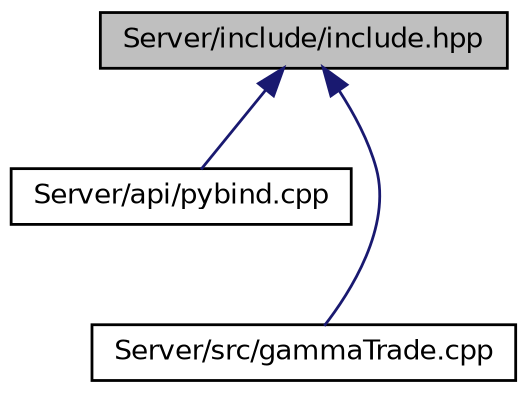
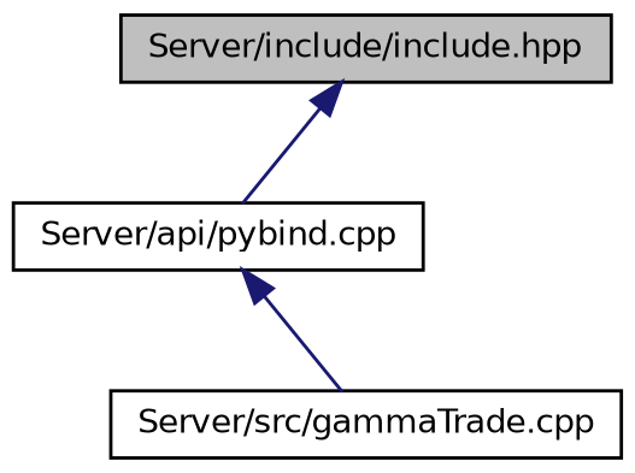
  digraph {
    node [color=black fillcolor=white fontname=Helvetica fontsize=10 shape=record style=filled]
    edge [color=midnightblue dir=back fontname=Helvetica fontsize=10 labelfontname=Helvetica labelfontsize=10 style=solid]
    n1 [fillcolor=grey75 fontcolor=black height=0.2 label="Server/include/include.hpp" width=0.4]
    n2 [height=0.2 label="Server/api/pybind.cpp" width=0.4]
    n3 [height=0.2 label="Server/src/gammaTrade.cpp" width=0.4]
    n1 -> n2
-   n1 -> n3
+   n2 -> n3
  }
